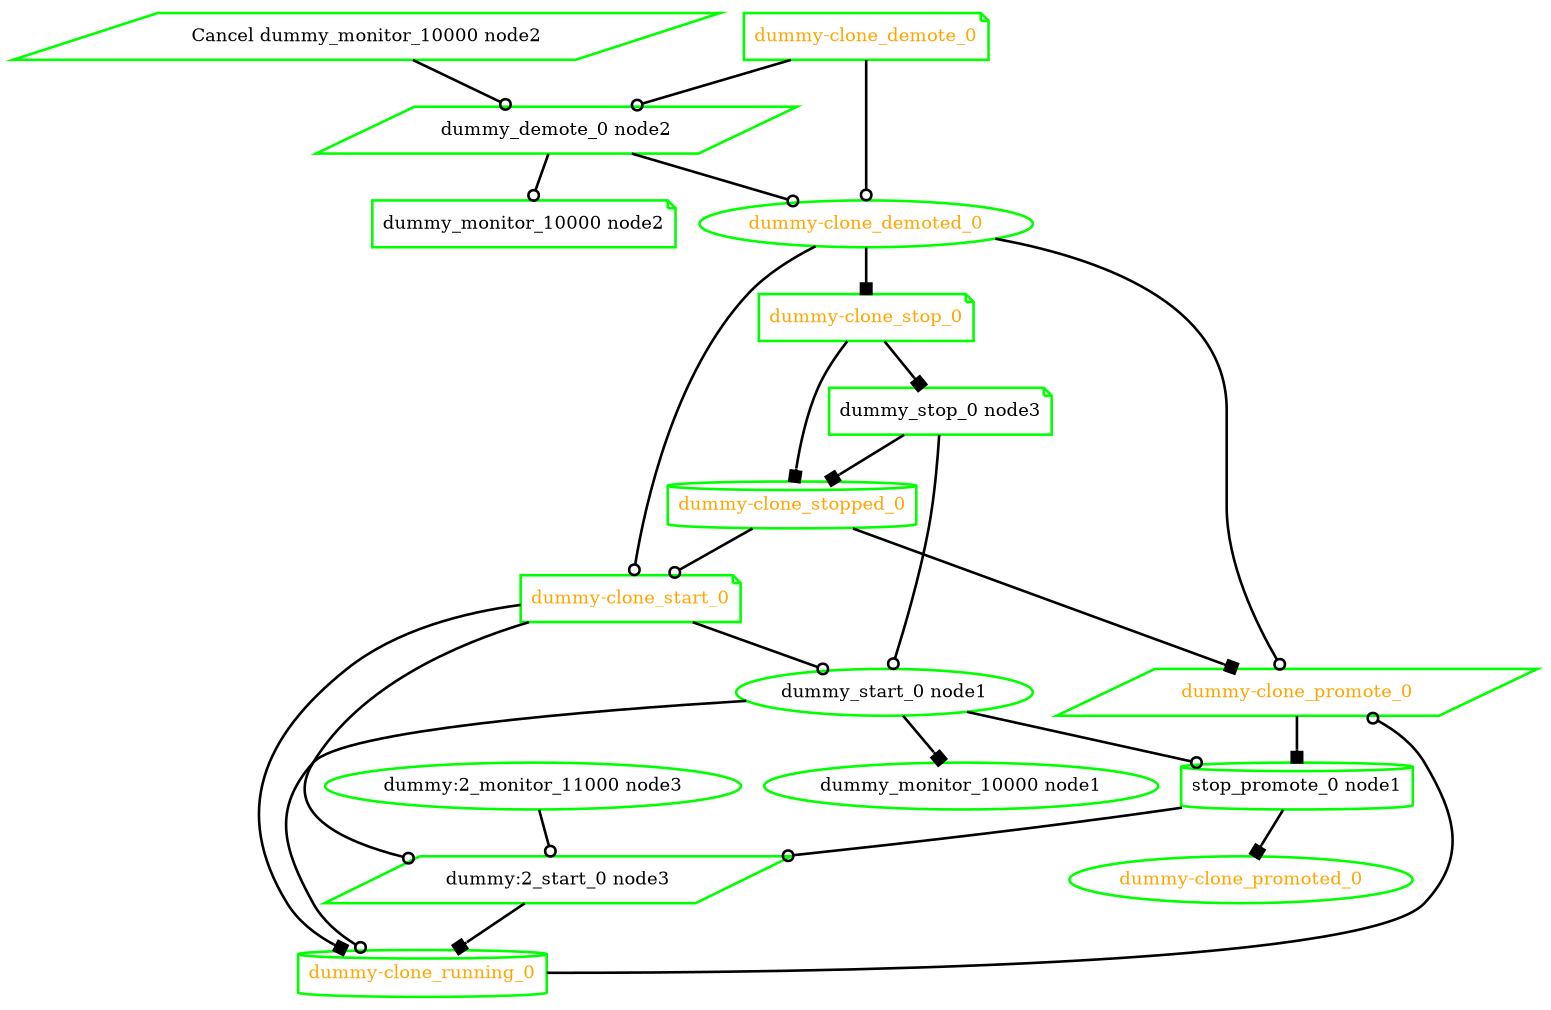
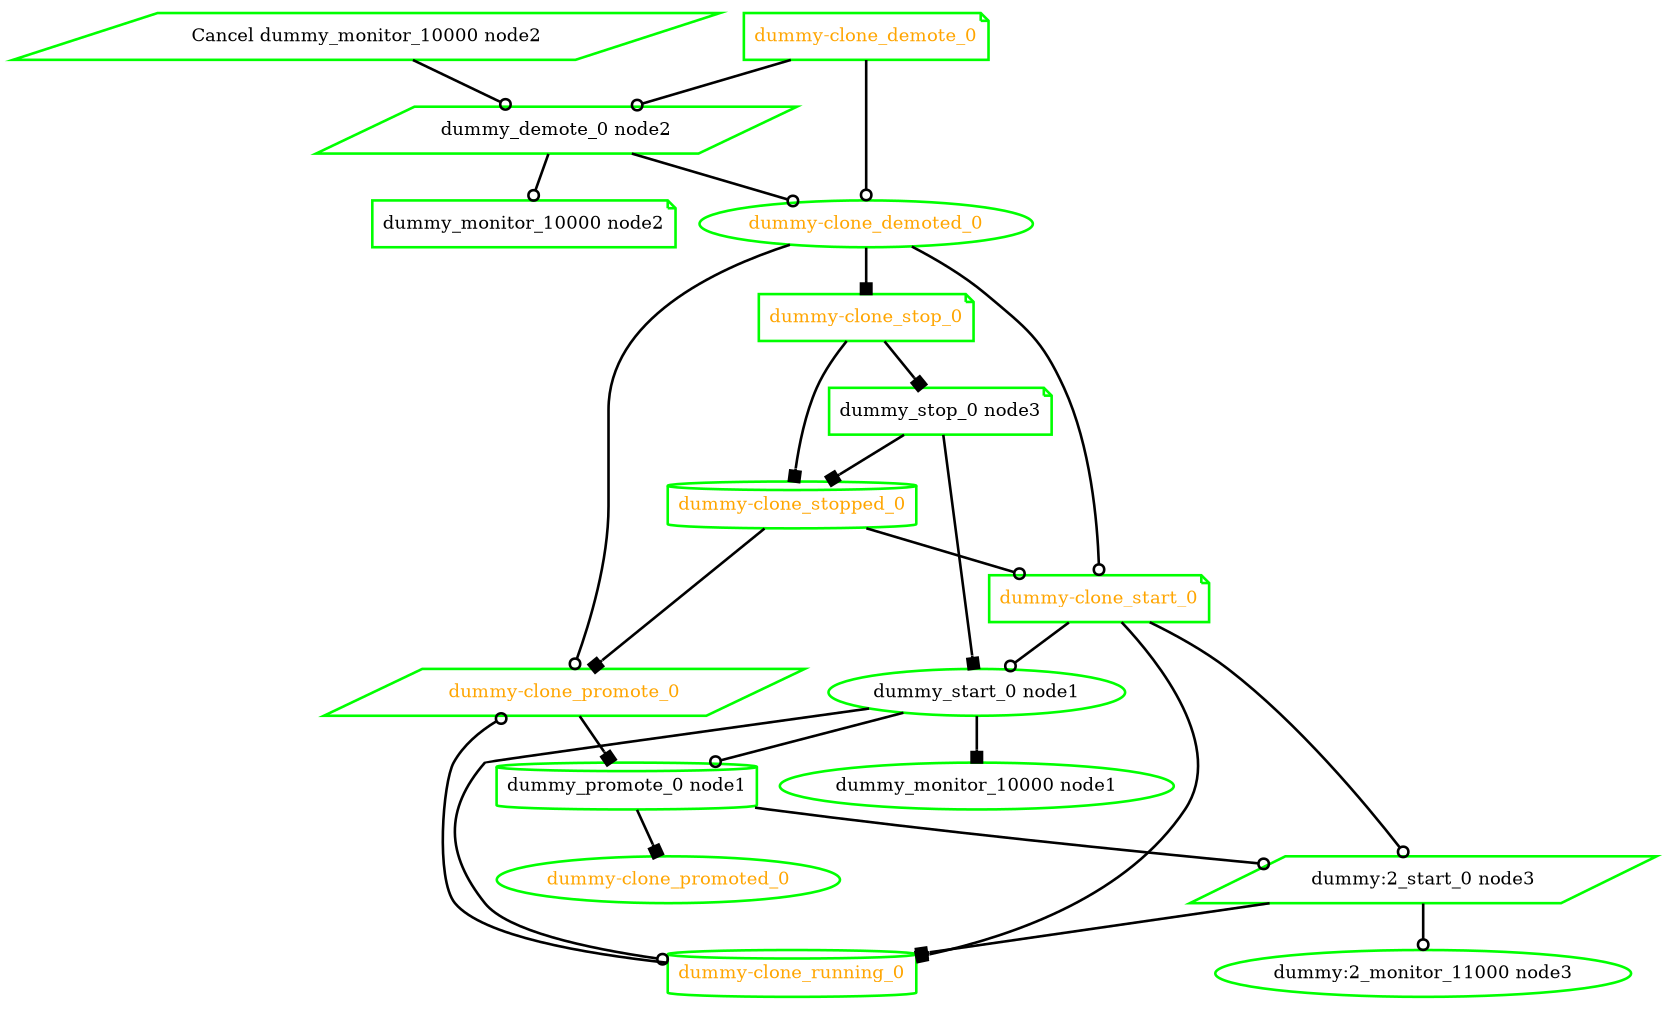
  digraph {
    node [color=green fontcolor=black shape=ellipse style=bold]
    edge [arrowhead=odot style=bold]
    "Cancel dummy_monitor_10000 node2" [shape=parallelogram]
    "dummy_demote_0 node2" [shape=parallelogram]
    "dummy-clone_demoted_0" [fontcolor=orange]
    n4 [label="dummy_monitor_10000 node2" shape=note]
    "dummy-clone_promote_0" [fontcolor=orange shape=parallelogram]
    "dummy-clone_start_0" [fontcolor=orange shape=note]
    "dummy-clone_stop_0" [fontcolor=orange shape=note]
    "dummy-clone_demote_0" [fontcolor=orange shape=note]
-   "dummy_promote_0 node1" [shape=cylinder label="stop_promote_0 node1"]
+   "dummy_promote_0 node1" [shape=cylinder]
    "dummy-clone_running_0" [fontcolor=orange shape=cylinder]
    "dummy:2_start_0 node3" [shape=parallelogram]
    "dummy_start_0 node1"
    "dummy-clone_stopped_0" [fontcolor=orange shape=cylinder]
    "dummy_stop_0 node3" [shape=note]
    "dummy-clone_promoted_0" [fontcolor=orange]
    "dummy:2_monitor_11000 node3"
    "dummy_monitor_10000 node1"
    "Cancel dummy_monitor_10000 node2" -> "dummy_demote_0 node2"
    "dummy_demote_0 node2" -> "dummy-clone_demoted_0"
    "dummy_demote_0 node2" -> n4
    "dummy-clone_demoted_0" -> "dummy-clone_promote_0"
    "dummy-clone_demoted_0" -> "dummy-clone_start_0"
    "dummy-clone_demoted_0" -> "dummy-clone_stop_0" [arrowhead=box]
    "dummy-clone_promote_0" -> "dummy_promote_0 node1" [arrowhead=box]
    "dummy-clone_start_0" -> "dummy-clone_running_0" [arrowhead=box]
    "dummy-clone_start_0" -> "dummy:2_start_0 node3"
    "dummy-clone_start_0" -> "dummy_start_0 node1"
    "dummy-clone_stop_0" -> "dummy-clone_stopped_0" [arrowhead=box]
    "dummy-clone_stop_0" -> "dummy_stop_0 node3" [arrowhead=box]
    "dummy-clone_demote_0" -> "dummy_demote_0 node2"
    "dummy-clone_demote_0" -> "dummy-clone_demoted_0"
    "dummy_promote_0 node1" -> "dummy:2_start_0 node3"
    "dummy_promote_0 node1" -> "dummy-clone_promoted_0" [arrowhead=box]
    "dummy-clone_running_0" -> "dummy-clone_promote_0"
    "dummy:2_start_0 node3" -> "dummy-clone_running_0" [arrowhead=box]
-   "dummy:2_monitor_11000 node3" -> "dummy:2_start_0 node3"
+   "dummy:2_start_0 node3" -> "dummy:2_monitor_11000 node3"
    "dummy_start_0 node1" -> "dummy_promote_0 node1"
    "dummy_start_0 node1" -> "dummy-clone_running_0"
    "dummy_start_0 node1" -> "dummy_monitor_10000 node1" [arrowhead=box]
    "dummy-clone_stopped_0" -> "dummy-clone_promote_0" [arrowhead=box]
    "dummy-clone_stopped_0" -> "dummy-clone_start_0"
-   "dummy_stop_0 node3" -> "dummy_start_0 node1"
+   "dummy_stop_0 node3" -> "dummy_start_0 node1" [arrowhead=box]
    "dummy_stop_0 node3" -> "dummy-clone_stopped_0" [arrowhead=box]
  }
